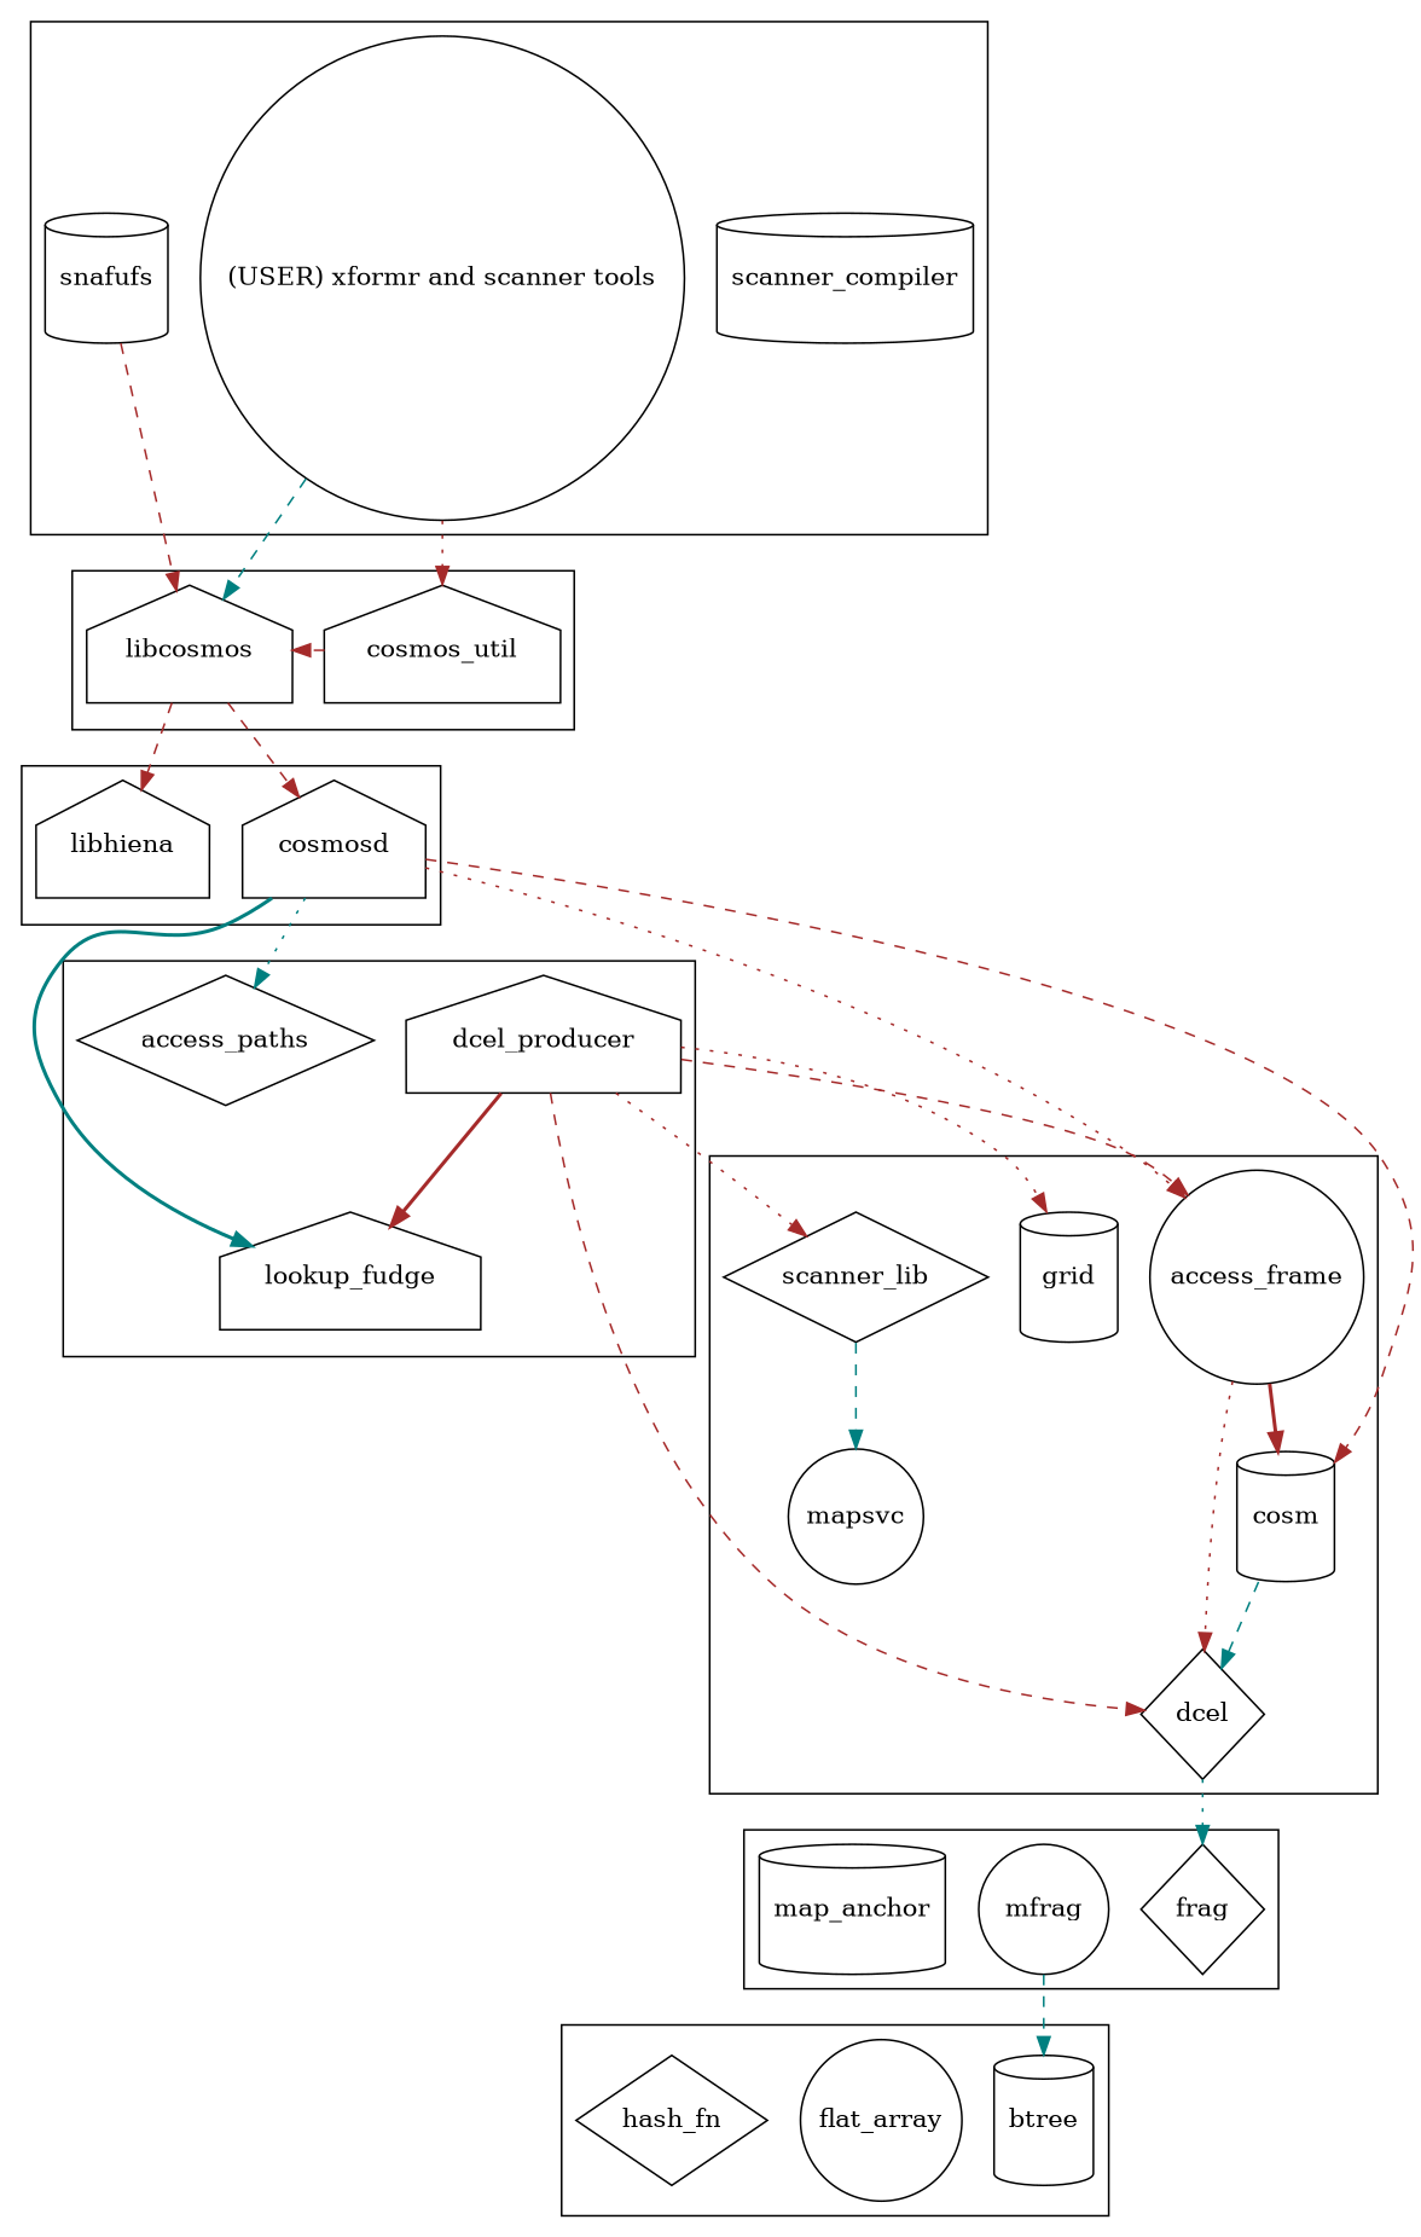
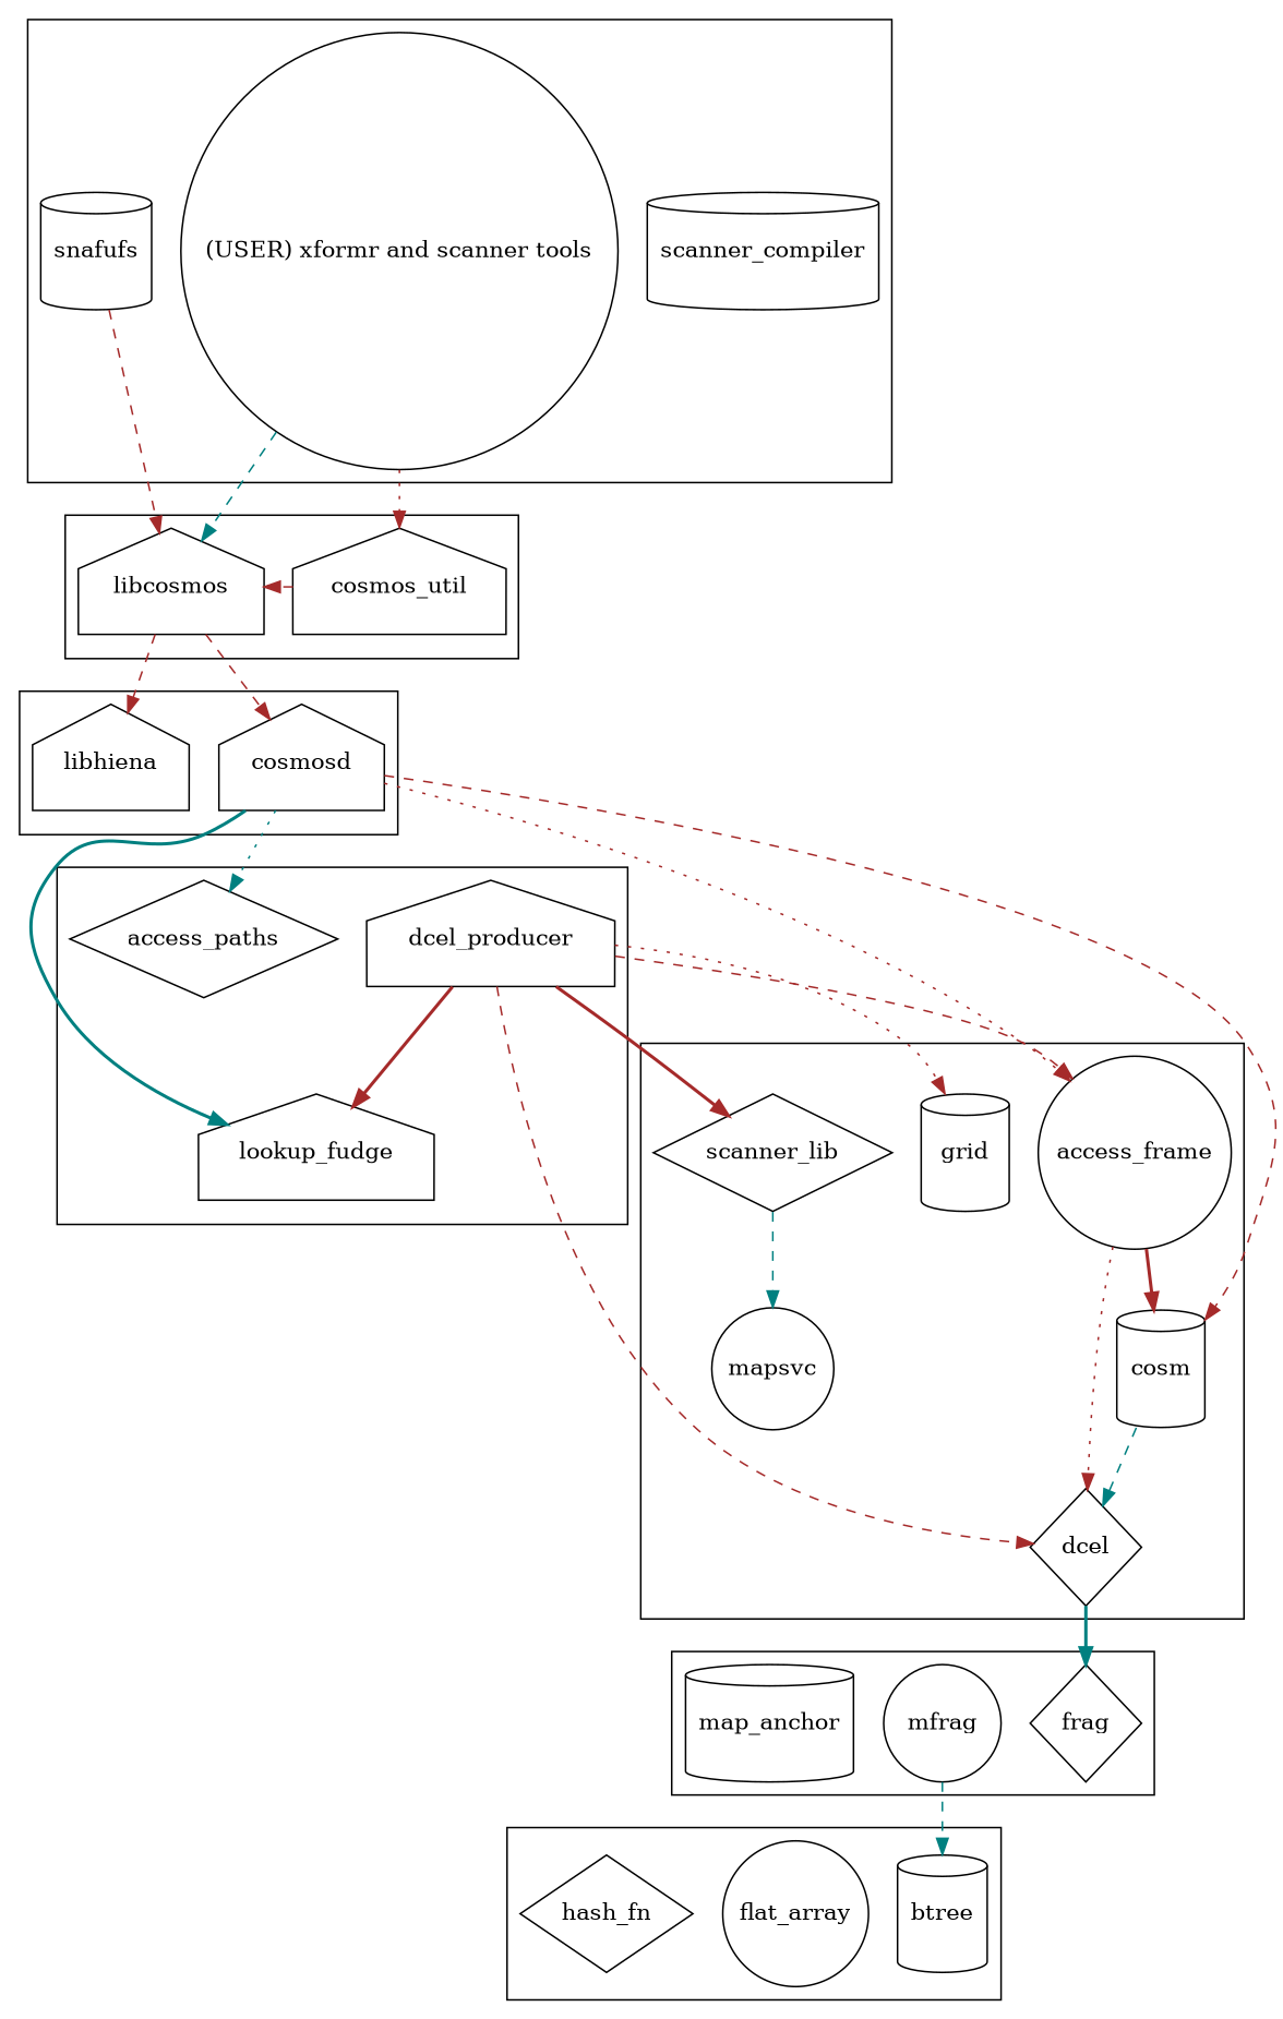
  digraph {
    bgcolor=white
    node [shape=cylinder]
    edge [color=brown style=dashed]
    scanner_compiler [height=1]
    n2 [height=1 label="(USER) xformr and scanner tools" shape=circle]
    snafufs [height=1]
    cosmos_util [height=1 shape=house]
    libcosmos [height=1 shape=house]
    cosmosd [height=1 shape=house]
    libhiena [height=1 shape=house]
    dcel_producer [height=1 shape=house]
    lookup_fudge [height=1 shape=house]
    access_paths [height=1 shape=diamond]
    cosm [height=1]
    dcel [height=1 shape=diamond]
    mapsvc [height=1 shape=circle]
    access_frame [height=1 shape=circle]
    scanner_lib [height=1 shape=diamond]
    grid [height=1]
    frag [height=1 shape=diamond]
    mfrag [height=1 shape=circle]
    map_anchor [height=1]
    btree [height=1]
    flat_array [height=1 shape=circle]
    hash_fn [height=1 shape=diamond]
    subgraph sub_1 {
      subgraph cluster_2 {
        rank=same
        scanner_compiler
        n2
        snafufs
      }
      subgraph cluster_3 {
        rank=same
        cosmos_util
        libcosmos
      }
      subgraph cluster_4 {
        rank=same
        cosmosd
        libhiena
      }
      subgraph cluster_5 {
        rank=same
        dcel_producer
        lookup_fudge
        access_paths
      }
      subgraph cluster_6 {
        rank=same
        cosm
        dcel
        mapsvc
        access_frame
        scanner_lib
        grid
      }
      subgraph cluster_7 {
        rank=same
        frag
        mfrag
        map_anchor
      }
      subgraph cluster_8 {
        rank=same
        btree
        flat_array
        hash_fn
      }
    }
    subgraph sub_9 {
      n2
      snafufs
      cosmos_util
      libcosmos
      cosmosd
      libhiena
      dcel_producer
      lookup_fudge
      access_paths
      cosm
      dcel
      mapsvc
      access_frame
      scanner_lib
      grid
      frag
      btree
    }
    n2 -> cosmos_util [style=dotted]
    n2 -> libcosmos [color=teal]
    snafufs -> libcosmos
    cosmos_util -> libcosmos [constraint=none]
    libcosmos -> cosmosd
    libcosmos -> libhiena
    cosmosd -> lookup_fudge [color=teal style=bold]
    cosmosd -> access_paths [color=teal style=dotted]
    cosmosd -> cosm
    cosmosd -> access_frame [style=dotted]
    dcel_producer -> lookup_fudge [style=bold]
    dcel_producer -> dcel
    dcel_producer -> access_frame
-   dcel_producer -> scanner_lib [style=dotted]
+   dcel_producer -> scanner_lib [style=bold]
    dcel_producer -> grid [style=dotted]
    cosm -> dcel [color=teal]
-   dcel -> frag [color=teal style=dotted]
+   dcel -> frag [color=teal style=bold]
    access_frame -> cosm [style=bold]
    access_frame -> dcel [style=dotted]
    scanner_lib -> mapsvc [color=teal]
    mfrag -> btree [color=teal]
  }
